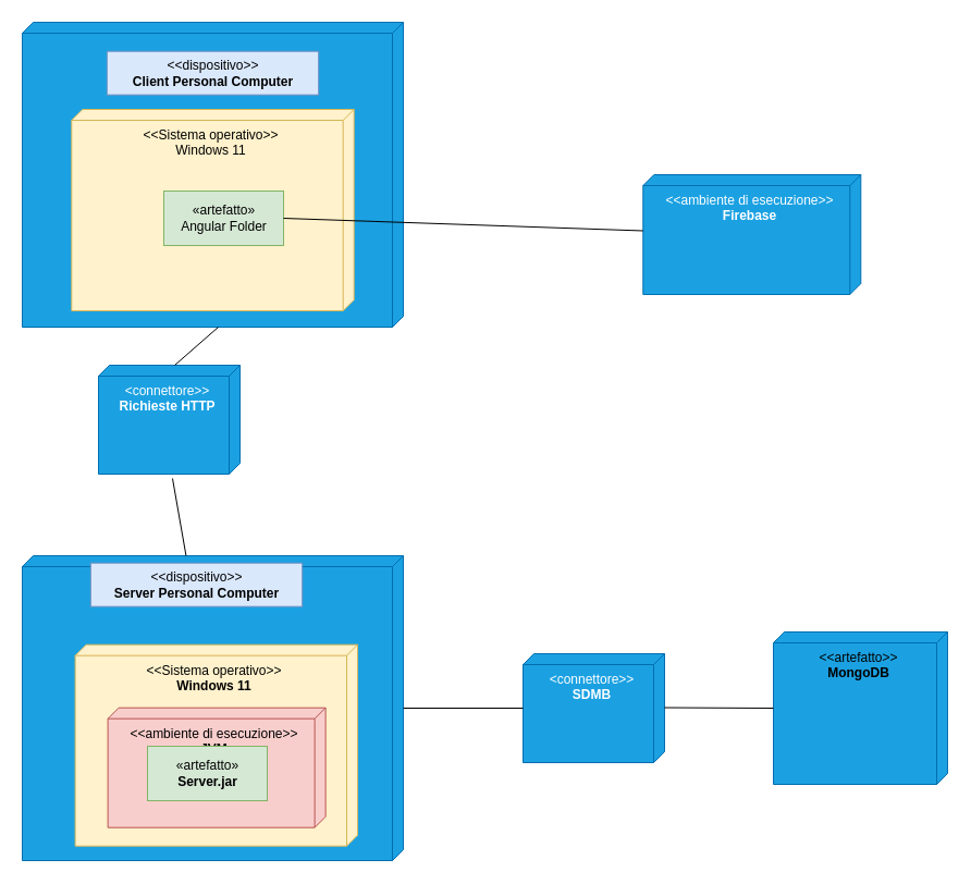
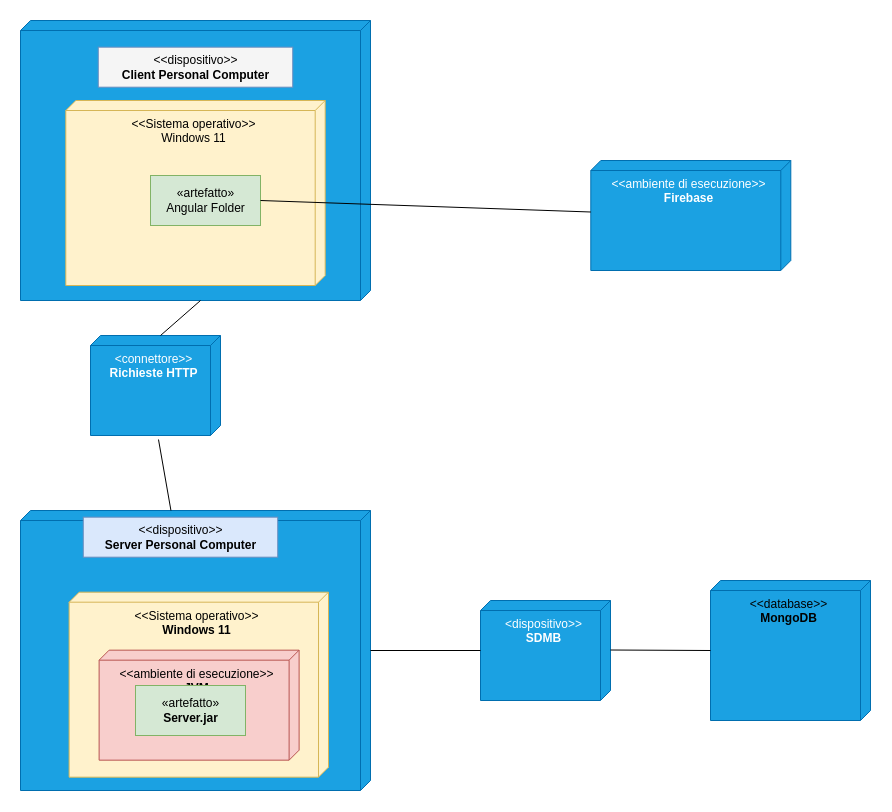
  <mxCell id="0" />
  <mxCell id="1" parent="0" />
  <mxCell id="2" value="" style="verticalAlign=top;align=left;shape=cube;size=10;direction=south;fontStyle=0;html=1;boundedLbl=1;spacingLeft=5;fillColor=#1ba1e2;strokeColor=#006EAF;fontColor=#ffffff;" parent="1" vertex="1"><mxGeometry x="20" y="20" width="350" height="280" as="geometry" /></mxCell>
- <mxCell id="3" value="&amp;lt;&amp;lt;dispositivo&amp;gt;&amp;gt;&lt;br&gt;&lt;b&gt;Client Personal Computer&lt;/b&gt;" style="html=1;align=center;verticalAlign=middle;dashed=0;fillColor=#dae8fc;strokeColor=#6c8ebf;" parent="2" vertex="1"><mxGeometry x="77.778" y="26.667" width="194.444" height="40.0" as="geometry" /></mxCell>
+ <mxCell id="3" value="&amp;lt;&amp;lt;dispositivo&amp;gt;&amp;gt;&lt;br&gt;&lt;b&gt;Client Personal Computer&lt;/b&gt;" style="html=1;align=center;verticalAlign=middle;dashed=0;fillColor=#f5f5f5;strokeColor=#6c8ebf;" parent="2" vertex="1"><mxGeometry x="77.778" y="26.667" width="194.444" height="40.0" as="geometry" /></mxCell>
  <mxCell id="4" value="&amp;lt;&amp;lt;Sistema operativo&amp;gt;&amp;gt;&lt;br&gt;Windows 11" style="verticalAlign=top;align=center;shape=cube;size=10;direction=south;fontStyle=0;html=1;boundedLbl=1;spacingLeft=5;fillColor=#fff2cc;strokeColor=#d6b656;" parent="2" vertex="1"><mxGeometry x="45.308" y="79.997" width="259.392" height="184.998" as="geometry" /></mxCell>
  <mxCell id="5" value="&amp;lt;&amp;lt;ambiente di esecuzione&amp;gt;&amp;gt;&lt;br&gt;&lt;b&gt;Firebase&lt;/b&gt;" style="verticalAlign=top;align=center;shape=cube;size=10;direction=south;html=1;boundedLbl=1;spacingLeft=5;fillColor=#1ba1e2;strokeColor=#006EAF;fontColor=#ffffff;" parent="4" vertex="1"><mxGeometry width="200" height="110" relative="1" as="geometry"><mxPoint x="525" y="60" as="offset" /></mxGeometry></mxCell>
  <mxCell id="6" value="«artefatto»&lt;br&gt;Angular Folder" style="html=1;fillColor=#d5e8d4;strokeColor=#82b366;" parent="4" vertex="1"><mxGeometry x="84.692" y="75.003" width="110" height="50" as="geometry" /></mxCell>
  <mxCell id="7" value="" style="endArrow=none;html=1;rounded=0;exitX=1;exitY=0.5;exitDx=0;exitDy=0;" edge="1" parent="4" source="6" target="5"><mxGeometry width="50" height="50" relative="1" as="geometry"><mxPoint x="344.692" y="190.003" as="sourcePoint" /><mxPoint x="394.692" y="140.003" as="targetPoint" /></mxGeometry></mxCell>
- <mxCell id="8" value="&lt;font color=&quot;#000000&quot;&gt;&amp;lt;&amp;lt;artefatto&amp;gt;&amp;gt;&lt;br&gt;&lt;/font&gt;&lt;b&gt;&lt;font color=&quot;#000000&quot;&gt;MongoDB&lt;/font&gt;&lt;/b&gt;" style="verticalAlign=top;align=center;shape=cube;size=10;direction=south;fontStyle=0;html=1;boundedLbl=1;spacingLeft=5;fillColor=#1ba1e2;fontColor=#ffffff;strokeColor=#006EAF;" parent="1" vertex="1"><mxGeometry x="710" y="580" width="160" height="140" as="geometry" /></mxCell>
+ <mxCell id="8" value="&lt;font color=&quot;#000000&quot;&gt;&amp;lt;&amp;lt;database&amp;gt;&amp;gt;&lt;br&gt;&lt;/font&gt;&lt;b&gt;&lt;font color=&quot;#000000&quot;&gt;MongoDB&lt;/font&gt;&lt;/b&gt;" style="verticalAlign=top;align=center;shape=cube;size=10;direction=south;fontStyle=0;html=1;boundedLbl=1;spacingLeft=5;fillColor=#1ba1e2;fontColor=#ffffff;strokeColor=#006EAF;" parent="1" vertex="1"><mxGeometry x="710" y="580" width="160" height="140" as="geometry" /></mxCell>
  <mxCell id="9" value="" style="verticalAlign=top;align=left;shape=cube;size=10;direction=south;fontStyle=0;html=1;boundedLbl=1;spacingLeft=5;fillColor=#1ba1e2;fontColor=#ffffff;strokeColor=#006EAF;" parent="1" vertex="1"><mxGeometry x="20" y="510" width="350" height="280" as="geometry" /></mxCell>
  <mxCell id="10" value="&amp;lt;&amp;lt;dispositivo&amp;gt;&amp;gt;&lt;br&gt;&lt;b&gt;Server Personal Computer&lt;/b&gt;" style="html=1;align=center;verticalAlign=middle;dashed=0;fillColor=#dae8fc;strokeColor=#6c8ebf;" parent="9" vertex="1"><mxGeometry x="62.778" y="6.667" width="194.444" height="40.0" as="geometry" /></mxCell>
  <mxCell id="11" value="&amp;lt;&amp;lt;Sistema operativo&amp;gt;&amp;gt;&lt;br&gt;&lt;b&gt;Windows 11&lt;/b&gt;" style="verticalAlign=top;align=center;shape=cube;size=10;direction=south;fontStyle=0;html=1;boundedLbl=1;spacingLeft=5;fillColor=#fff2cc;strokeColor=#d6b656;" parent="9" vertex="1"><mxGeometry x="48.608" y="81.667" width="259.392" height="184.998" as="geometry" /></mxCell>
  <mxCell id="12" value="&amp;lt;&amp;lt;ambiente di esecuzione&amp;gt;&amp;gt;&lt;br&gt;&lt;b&gt;JVM&lt;/b&gt;" style="verticalAlign=top;align=center;shape=cube;size=10;direction=south;html=1;boundedLbl=1;spacingLeft=5;fillColor=#f8cecc;strokeColor=#b85450;" parent="11" vertex="1"><mxGeometry width="200" height="110" relative="1" as="geometry"><mxPoint x="30" y="58" as="offset" /></mxGeometry></mxCell>
  <mxCell id="13" value="«artefatto»&lt;br style=&quot;border-color: var(--border-color);&quot;&gt;&lt;b style=&quot;border-color: var(--border-color);&quot;&gt;Server.jar&lt;/b&gt;" style="html=1;fillColor=#d5e8d4;strokeColor=#82b366;" parent="11" vertex="1"><mxGeometry x="66.392" y="93.333" width="110" height="50" as="geometry" /></mxCell>
  <mxCell id="14" value="&amp;lt;connettore&amp;gt;&amp;gt;&lt;br&gt;&lt;b&gt;Richieste HTTP&lt;/b&gt;" style="verticalAlign=top;align=center;shape=cube;size=10;direction=south;fontStyle=0;html=1;boundedLbl=1;spacingLeft=5;fillColor=#1ba1e2;fontColor=#ffffff;strokeColor=#006EAF;" parent="1" vertex="1"><mxGeometry x="90" y="335" width="130" height="100" as="geometry" /></mxCell>
  <mxCell id="15" value="" style="endArrow=none;html=1;rounded=0;exitX=0;exitY=0;exitDx=0;exitDy=60;exitPerimeter=0;" parent="1" source="14" edge="1"><mxGeometry width="50" height="50" relative="1" as="geometry"><mxPoint x="150" y="350" as="sourcePoint" /><mxPoint x="200" y="300" as="targetPoint" /></mxGeometry></mxCell>
  <mxCell id="16" value="" style="endArrow=none;html=1;rounded=0;entryX=1.04;entryY=0.477;entryDx=0;entryDy=0;entryPerimeter=0;" parent="1" source="9" target="14" edge="1"><mxGeometry width="50" height="50" relative="1" as="geometry"><mxPoint x="140" y="500" as="sourcePoint" /><mxPoint x="200" y="450" as="targetPoint" /></mxGeometry></mxCell>
- <mxCell id="17" value="&amp;lt;connettore&amp;gt;&amp;gt;&lt;br&gt;&lt;b&gt;SDMB&lt;/b&gt;" style="verticalAlign=top;align=center;shape=cube;size=10;direction=south;fontStyle=0;html=1;boundedLbl=1;spacingLeft=5;fillColor=#1ba1e2;fontColor=#ffffff;strokeColor=#006EAF;" parent="1" vertex="1"><mxGeometry x="480" y="600" width="130" height="100" as="geometry" /></mxCell>
+ <mxCell id="17" value="&amp;lt;dispositivo&amp;gt;&amp;gt;&lt;br&gt;&lt;b&gt;SDMB&lt;/b&gt;" style="verticalAlign=top;align=center;shape=cube;size=10;direction=south;fontStyle=0;html=1;boundedLbl=1;spacingLeft=5;fillColor=#1ba1e2;fontColor=#ffffff;strokeColor=#006EAF;" parent="1" vertex="1"><mxGeometry x="480" y="600" width="130" height="100" as="geometry" /></mxCell>
  <mxCell id="18" value="" style="endArrow=none;html=1;rounded=0;" parent="1" edge="1"><mxGeometry width="50" height="50" relative="1" as="geometry"><mxPoint x="370" y="650" as="sourcePoint" /><mxPoint x="480" y="650" as="targetPoint" /></mxGeometry></mxCell>
  <mxCell id="19" value="" style="endArrow=none;html=1;rounded=0;" parent="1" edge="1"><mxGeometry width="50" height="50" relative="1" as="geometry"><mxPoint x="610" y="649.5" as="sourcePoint" /><mxPoint x="710" y="650" as="targetPoint" /></mxGeometry></mxCell>
